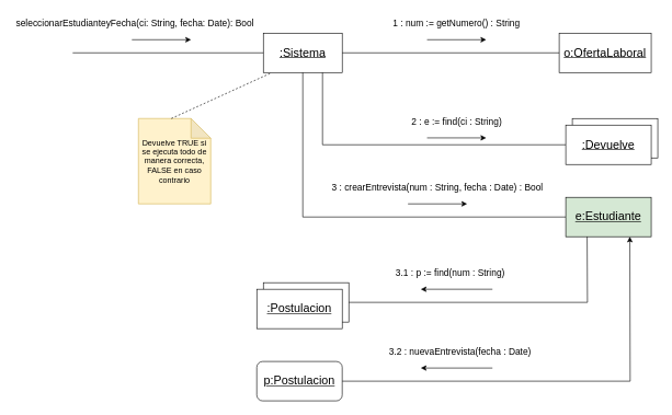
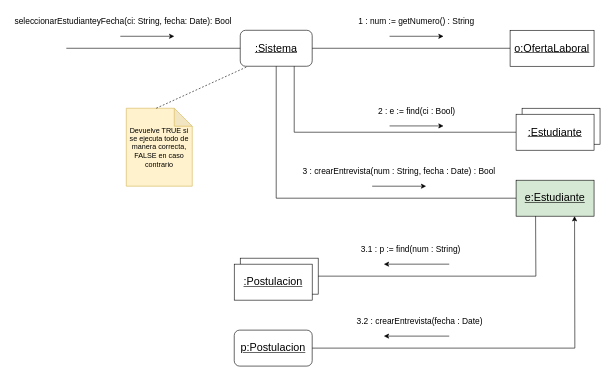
  <mxCell id="0" />
  <mxCell id="1" parent="0" />
- <mxCell id="2" value="&lt;font style=&quot;font-size: 18px;&quot;&gt;&lt;u&gt;:Sistema&lt;/u&gt;&lt;/font&gt;" style="rounded=0;whiteSpace=wrap;html=1;" parent="1" vertex="1"><mxGeometry x="400" y="50" width="120" height="60" as="geometry" /></mxCell>
+ <mxCell id="2" value="&lt;font style=&quot;font-size: 18px;&quot;&gt;&lt;u&gt;:Sistema&lt;/u&gt;&lt;/font&gt;" style="whiteSpace=wrap;html=1;rounded=1;" parent="1" vertex="1"><mxGeometry x="400" y="50" width="120" height="60" as="geometry" /></mxCell>
  <mxCell id="3" value="" style="endArrow=none;html=1;rounded=0;entryX=0;entryY=0.5;entryDx=0;entryDy=0;" parent="1" target="2" edge="1"><mxGeometry width="50" height="50" relative="1" as="geometry"><mxPoint x="110" y="80" as="sourcePoint" /><mxPoint x="620" y="150" as="targetPoint" /></mxGeometry></mxCell>
  <mxCell id="4" value="&lt;font style=&quot;font-size: 14px;&quot;&gt;seleccionarEstudianteyFecha(ci: String, fecha: Date): Bool&lt;/font&gt;" style="text;html=1;strokeColor=none;fillColor=none;align=center;verticalAlign=middle;whiteSpace=wrap;rounded=0;" parent="1" vertex="1"><mxGeometry x="20" y="20" width="370" height="30" as="geometry" /></mxCell>
  <mxCell id="5" value="" style="endArrow=classic;html=1;rounded=0;" parent="1" edge="1"><mxGeometry width="50" height="50" relative="1" as="geometry"><mxPoint x="200" y="60" as="sourcePoint" /><mxPoint x="290" y="60" as="targetPoint" /></mxGeometry></mxCell>
  <mxCell id="6" value="" style="endArrow=none;html=1;rounded=0;exitX=1;exitY=0.5;exitDx=0;exitDy=0;entryX=0;entryY=0.5;entryDx=0;entryDy=0;" parent="1" source="2" edge="1"><mxGeometry width="50" height="50" relative="1" as="geometry"><mxPoint x="560" y="180" as="sourcePoint" /><mxPoint x="860" y="80" as="targetPoint" /><Array as="points" /></mxGeometry></mxCell>
- <mxCell id="7" value="&lt;font style=&quot;font-size: 14px;&quot;&gt;2 : e := find(ci : String)&lt;/font&gt;" style="text;html=1;align=center;verticalAlign=middle;resizable=0;points=[];autosize=1;strokeColor=none;fillColor=none;" parent="1" vertex="1"><mxGeometry x="614" y="170" width="160" height="30" as="geometry" /></mxCell>
+ <mxCell id="7" value="&lt;font style=&quot;font-size: 14px;&quot;&gt;2 : e := find(ci : Bool)&lt;/font&gt;" style="text;html=1;align=center;verticalAlign=middle;resizable=0;points=[];autosize=1;strokeColor=none;fillColor=none;" parent="1" vertex="1"><mxGeometry x="614" y="170" width="160" height="30" as="geometry" /></mxCell>
  <mxCell id="8" value="" style="endArrow=classic;html=1;rounded=0;" parent="1" edge="1"><mxGeometry width="50" height="50" relative="1" as="geometry"><mxPoint x="649" y="60" as="sourcePoint" /><mxPoint x="739" y="60" as="targetPoint" /></mxGeometry></mxCell>
  <mxCell id="9" value="" style="rounded=0;whiteSpace=wrap;html=1;" parent="1" vertex="1"><mxGeometry x="400" y="430" width="130" height="60" as="geometry" /></mxCell>
  <mxCell id="10" value="&lt;span style=&quot;font-size: 18px;&quot;&gt;&lt;u&gt;:Postulacion&lt;/u&gt;&lt;/span&gt;" style="rounded=0;whiteSpace=wrap;html=1;" parent="1" vertex="1"><mxGeometry x="390" y="440" width="130" height="60" as="geometry" /></mxCell>
  <mxCell id="11" value="&lt;font style=&quot;font-size: 18px;&quot;&gt;&lt;u&gt;o:OfertaLaboral&lt;/u&gt;&lt;/font&gt;" style="rounded=0;whiteSpace=wrap;html=1;" parent="1" vertex="1"><mxGeometry x="850" y="50" width="140" height="60" as="geometry" /></mxCell>
  <mxCell id="12" value="&lt;font style=&quot;font-size: 14px;&quot;&gt;1 : num := getNumero() : String&lt;/font&gt;" style="text;html=1;strokeColor=none;fillColor=none;align=center;verticalAlign=middle;whiteSpace=wrap;rounded=0;" parent="1" vertex="1"><mxGeometry x="509" y="20" width="370" height="30" as="geometry" /></mxCell>
  <mxCell id="13" value="" style="endArrow=classic;html=1;rounded=0;" parent="1" edge="1"><mxGeometry width="50" height="50" relative="1" as="geometry"><mxPoint x="748.5" y="440" as="sourcePoint" /><mxPoint x="639.5" y="440" as="targetPoint" /></mxGeometry></mxCell>
  <mxCell id="14" value="" style="endArrow=none;html=1;rounded=0;entryX=0.75;entryY=1;entryDx=0;entryDy=0;" parent="1" target="2" edge="1"><mxGeometry width="50" height="50" relative="1" as="geometry"><mxPoint x="860" y="220" as="sourcePoint" /><mxPoint x="710" y="240" as="targetPoint" /><Array as="points"><mxPoint x="490" y="220" /></Array></mxGeometry></mxCell>
  <mxCell id="15" value="" style="rounded=0;whiteSpace=wrap;html=1;" parent="1" vertex="1"><mxGeometry x="870" y="180" width="130" height="60" as="geometry" /></mxCell>
- <mxCell id="16" value="&lt;span style=&quot;font-size: 18px;&quot;&gt;&lt;u&gt;:Devuelve&lt;/u&gt;&lt;/span&gt;" style="rounded=0;whiteSpace=wrap;html=1;" parent="1" vertex="1"><mxGeometry x="860" y="190" width="130" height="60" as="geometry" /></mxCell>
+ <mxCell id="16" value="&lt;span style=&quot;font-size: 18px;&quot;&gt;&lt;u&gt;:Estudiante&lt;/u&gt;&lt;/span&gt;" style="rounded=0;whiteSpace=wrap;html=1;" parent="1" vertex="1"><mxGeometry x="860" y="190" width="130" height="60" as="geometry" /></mxCell>
  <mxCell id="17" value="" style="endArrow=none;html=1;rounded=0;entryX=0.5;entryY=1;entryDx=0;entryDy=0;" parent="1" target="2" edge="1"><mxGeometry width="50" height="50" relative="1" as="geometry"><mxPoint x="860" y="330" as="sourcePoint" /><mxPoint x="670" y="230" as="targetPoint" /><Array as="points"><mxPoint x="460" y="330" /></Array></mxGeometry></mxCell>
  <mxCell id="18" value="&lt;span style=&quot;font-size: 18px;&quot;&gt;&lt;u&gt;e:Estudiante&lt;/u&gt;&lt;/span&gt;" style="rounded=0;whiteSpace=wrap;html=1;fillColor=#d5e8d4;" parent="1" vertex="1"><mxGeometry x="860" y="300" width="130" height="60" as="geometry" /></mxCell>
  <mxCell id="19" value="" style="endArrow=classic;html=1;rounded=0;" parent="1" edge="1"><mxGeometry width="50" height="50" relative="1" as="geometry"><mxPoint x="649" y="209.5" as="sourcePoint" /><mxPoint x="739" y="209.5" as="targetPoint" /></mxGeometry></mxCell>
  <mxCell id="20" value="&lt;font style=&quot;font-size: 14px;&quot;&gt;3 : crearEntrevista(num : String, fecha : Date) : Bool&lt;/font&gt;" style="text;html=1;strokeColor=none;fillColor=none;align=center;verticalAlign=middle;whiteSpace=wrap;rounded=0;" parent="1" vertex="1"><mxGeometry x="480" y="270" width="370" height="30" as="geometry" /></mxCell>
  <mxCell id="21" value="" style="endArrow=classic;html=1;rounded=0;" parent="1" edge="1"><mxGeometry width="50" height="50" relative="1" as="geometry"><mxPoint x="620" y="310" as="sourcePoint" /><mxPoint x="710" y="310" as="targetPoint" /></mxGeometry></mxCell>
  <mxCell id="22" value="" style="endArrow=none;html=1;rounded=0;entryX=0.25;entryY=1;entryDx=0;entryDy=0;exitX=1;exitY=0.5;exitDx=0;exitDy=0;" parent="1" source="9" target="18" edge="1"><mxGeometry width="50" height="50" relative="1" as="geometry"><mxPoint x="650" y="330" as="sourcePoint" /><mxPoint x="700" y="280" as="targetPoint" /><Array as="points"><mxPoint x="893" y="460" /></Array></mxGeometry></mxCell>
  <mxCell id="23" value="&lt;font style=&quot;font-size: 14px;&quot;&gt;3.1 : p := find(num : String)&lt;/font&gt;" style="text;html=1;align=center;verticalAlign=middle;resizable=0;points=[];autosize=1;strokeColor=none;fillColor=none;" parent="1" vertex="1"><mxGeometry x="589" y="400" width="190" height="30" as="geometry" /></mxCell>
  <mxCell id="24" value="&lt;span style=&quot;font-size: 18px;&quot;&gt;&lt;u&gt;p:Postulacion&lt;/u&gt;&lt;/span&gt;" style="whiteSpace=wrap;html=1;rounded=1;" parent="1" vertex="1"><mxGeometry x="390" y="550" width="130" height="60" as="geometry" /></mxCell>
  <mxCell id="25" value="" style="endArrow=classic;html=1;rounded=0;entryX=0.75;entryY=1;entryDx=0;entryDy=0;exitX=1;exitY=0.5;exitDx=0;exitDy=0;" parent="1" source="24" target="18" edge="1"><mxGeometry width="50" height="50" relative="1" as="geometry"><mxPoint x="650" y="450" as="sourcePoint" /><mxPoint x="700" y="400" as="targetPoint" /><Array as="points"><mxPoint x="958" y="580" /></Array></mxGeometry></mxCell>
- <mxCell id="26" value="&lt;font style=&quot;font-size: 14px;&quot;&gt;3.2 : nuevaEntrevista(fecha : Date)&lt;/font&gt;" style="text;html=1;align=center;verticalAlign=middle;resizable=0;points=[];autosize=1;strokeColor=none;fillColor=none;" parent="1" vertex="1"><mxGeometry x="579" y="520" width="240" height="30" as="geometry" /></mxCell>
+ <mxCell id="26" value="&lt;font style=&quot;font-size: 14px;&quot;&gt;3.2 : crearEntrevista(fecha : Date)&lt;/font&gt;" style="text;html=1;align=center;verticalAlign=middle;resizable=0;points=[];autosize=1;strokeColor=none;fillColor=none;" parent="1" vertex="1"><mxGeometry x="579" y="520" width="240" height="30" as="geometry" /></mxCell>
  <mxCell id="27" value="" style="endArrow=classic;html=1;rounded=0;" parent="1" edge="1"><mxGeometry width="50" height="50" relative="1" as="geometry"><mxPoint x="748.5" y="560" as="sourcePoint" /><mxPoint x="639.5" y="560" as="targetPoint" /></mxGeometry></mxCell>
  <mxCell id="28" value="Devuelve TRUE si se ejecuta todo de manera correcta, FALSE en caso contrario" style="shape=note;whiteSpace=wrap;html=1;backgroundOutline=1;darkOpacity=0.05;fillColor=#fff2cc;strokeColor=#d6b656;" vertex="1" parent="1"><mxGeometry x="210" y="180" width="110" height="130" as="geometry" /></mxCell>
  <mxCell id="29" value="" style="endArrow=none;dashed=1;html=1;rounded=0;entryX=0.088;entryY=1.02;entryDx=0;entryDy=0;entryPerimeter=0;exitX=0;exitY=0;exitDx=50;exitDy=0;exitPerimeter=0;" edge="1" parent="1" source="28" target="2"><mxGeometry width="50" height="50" relative="1" as="geometry"><mxPoint x="530" y="310" as="sourcePoint" /><mxPoint x="580" y="260" as="targetPoint" /></mxGeometry></mxCell>
